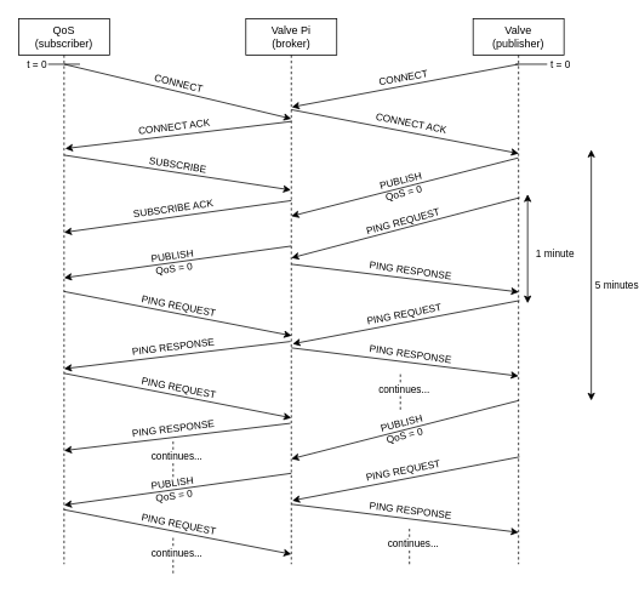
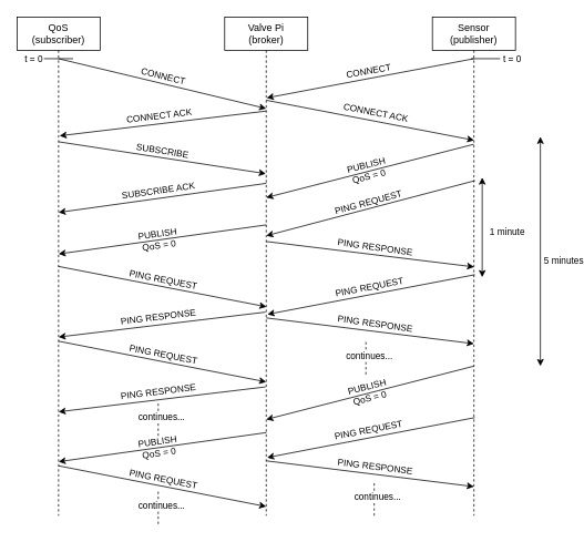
  <mxCell id="0" />
  <mxCell id="1" parent="0" />
  <mxCell id="2" value="Valve Pi&lt;div&gt;(broker)&lt;/div&gt;" style="shape=umlLifeline;perimeter=lifelinePerimeter;whiteSpace=wrap;html=1;container=1;dropTarget=0;collapsible=0;recursiveResize=0;outlineConnect=0;portConstraint=eastwest;newEdgeStyle={&quot;curved&quot;:0,&quot;rounded&quot;:0};" parent="1" vertex="1"><mxGeometry x="270" y="20" width="100" height="600" as="geometry" /></mxCell>
- <mxCell id="3" value="Valve&lt;div&gt;(publisher)&lt;/div&gt;" style="shape=umlLifeline;perimeter=lifelinePerimeter;whiteSpace=wrap;html=1;container=1;dropTarget=0;collapsible=0;recursiveResize=0;outlineConnect=0;portConstraint=eastwest;newEdgeStyle={&quot;curved&quot;:0,&quot;rounded&quot;:0};" parent="1" vertex="1"><mxGeometry x="520" y="20" width="100" height="600" as="geometry" /></mxCell>
+ <mxCell id="3" value="Sensor&lt;div&gt;(publisher)&lt;/div&gt;" style="shape=umlLifeline;perimeter=lifelinePerimeter;whiteSpace=wrap;html=1;container=1;dropTarget=0;collapsible=0;recursiveResize=0;outlineConnect=0;portConstraint=eastwest;newEdgeStyle={&quot;curved&quot;:0,&quot;rounded&quot;:0};" parent="1" vertex="1"><mxGeometry x="520" y="20" width="100" height="600" as="geometry" /></mxCell>
  <mxCell id="4" value="" style="endArrow=classic;html=1;rounded=0;exitX=0.5;exitY=0.139;exitDx=0;exitDy=0;exitPerimeter=0;entryX=0.503;entryY=0.247;entryDx=0;entryDy=0;entryPerimeter=0;" parent="1" target="3" edge="1"><mxGeometry width="50" height="50" relative="1" as="geometry"><mxPoint x="320" y="120" as="sourcePoint" /><mxPoint x="583" y="162.48" as="targetPoint" /></mxGeometry></mxCell>
  <mxCell id="5" value="CONNECT ACK" style="edgeLabel;html=1;align=center;verticalAlign=middle;resizable=0;points=[];rotation=11;labelBackgroundColor=none;" parent="4" vertex="1" connectable="0"><mxGeometry x="-0.124" y="2" relative="1" as="geometry"><mxPoint x="21" y="-5" as="offset" /></mxGeometry></mxCell>
  <mxCell id="6" value="" style="endArrow=classic;html=1;rounded=0;entryX=0.505;entryY=0.416;entryDx=0;entryDy=0;entryPerimeter=0;" parent="1" edge="1"><mxGeometry width="50" height="50" relative="1" as="geometry"><mxPoint x="570" y="70" as="sourcePoint" /><mxPoint x="320.5" y="117.16" as="targetPoint" /></mxGeometry></mxCell>
  <mxCell id="7" value="CONNECT" style="edgeLabel;html=1;align=center;verticalAlign=middle;resizable=0;points=[];labelBackgroundColor=none;rotation=350;" parent="6" vertex="1" connectable="0"><mxGeometry x="0.246" relative="1" as="geometry"><mxPoint x="28" y="-15" as="offset" /></mxGeometry></mxCell>
  <mxCell id="8" value="" style="endArrow=none;dashed=1;html=1;rounded=0;" parent="1" edge="1"><mxGeometry width="50" height="50" relative="1" as="geometry"><mxPoint x="440" y="450" as="sourcePoint" /><mxPoint x="440" y="410" as="targetPoint" /></mxGeometry></mxCell>
  <mxCell id="9" value="continues..." style="edgeLabel;html=1;align=center;verticalAlign=middle;resizable=0;points=[];" parent="8" vertex="1" connectable="0"><mxGeometry x="0.192" y="-1" relative="1" as="geometry"><mxPoint x="2" y="1" as="offset" /></mxGeometry></mxCell>
  <mxCell id="10" value="" style="endArrow=classic;startArrow=classic;html=1;rounded=0;" parent="1" edge="1"><mxGeometry width="50" height="50" relative="1" as="geometry"><mxPoint x="580" y="333" as="sourcePoint" /><mxPoint x="580" y="213" as="targetPoint" /></mxGeometry></mxCell>
  <mxCell id="11" value="1 minute" style="edgeLabel;html=1;align=center;verticalAlign=middle;resizable=0;points=[];labelBackgroundColor=none;" parent="10" vertex="1" connectable="0"><mxGeometry x="-0.115" relative="1" as="geometry"><mxPoint x="29" y="-2" as="offset" /></mxGeometry></mxCell>
  <mxCell id="12" value="QoS&lt;br&gt;(subscriber)" style="shape=umlLifeline;perimeter=lifelinePerimeter;whiteSpace=wrap;html=1;container=1;dropTarget=0;collapsible=0;recursiveResize=0;outlineConnect=0;portConstraint=eastwest;newEdgeStyle={&quot;curved&quot;:0,&quot;rounded&quot;:0};" vertex="1" parent="1"><mxGeometry x="20" y="20" width="100" height="600" as="geometry" /></mxCell>
  <mxCell id="13" value="" style="endArrow=none;html=1;rounded=0;" edge="1" parent="1"><mxGeometry width="50" height="50" relative="1" as="geometry"><mxPoint x="52.495" y="70" as="sourcePoint" /><mxPoint x="87.5" y="70" as="targetPoint" /></mxGeometry></mxCell>
  <mxCell id="14" value="t = 0" style="edgeLabel;html=1;align=center;verticalAlign=middle;resizable=0;points=[];labelBackgroundColor=none;" vertex="1" connectable="0" parent="13"><mxGeometry x="0.584" y="1" relative="1" as="geometry"><mxPoint x="-41" as="offset" /></mxGeometry></mxCell>
  <mxCell id="15" value="" style="endArrow=none;html=1;rounded=0;" edge="1" parent="1"><mxGeometry width="50" height="50" relative="1" as="geometry"><mxPoint x="566.495" y="70" as="sourcePoint" /><mxPoint x="601.5" y="70" as="targetPoint" /></mxGeometry></mxCell>
  <mxCell id="16" value="t = 0" style="edgeLabel;html=1;align=center;verticalAlign=middle;resizable=0;points=[];labelBackgroundColor=none;" vertex="1" connectable="0" parent="15"><mxGeometry x="0.584" y="1" relative="1" as="geometry"><mxPoint x="21" as="offset" /></mxGeometry></mxCell>
  <mxCell id="17" value="" style="endArrow=classic;html=1;rounded=0;exitX=0.5;exitY=0.139;exitDx=0;exitDy=0;exitPerimeter=0;" edge="1" parent="1"><mxGeometry width="50" height="50" relative="1" as="geometry"><mxPoint x="70" y="70" as="sourcePoint" /><mxPoint x="320" y="130" as="targetPoint" /></mxGeometry></mxCell>
  <mxCell id="18" value="CONNECT" style="edgeLabel;html=1;align=center;verticalAlign=middle;resizable=0;points=[];rotation=14;labelBackgroundColor=none;" vertex="1" connectable="0" parent="17"><mxGeometry x="-0.124" y="2" relative="1" as="geometry"><mxPoint x="15" y="-4" as="offset" /></mxGeometry></mxCell>
  <mxCell id="19" value="" style="endArrow=classic;html=1;rounded=0;exitX=0.496;exitY=0.285;exitDx=0;exitDy=0;exitPerimeter=0;entryX=0.512;entryY=0.238;entryDx=0;entryDy=0;entryPerimeter=0;" edge="1" parent="1" target="12"><mxGeometry width="50" height="50" relative="1" as="geometry"><mxPoint x="320.1" y="133" as="sourcePoint" /><mxPoint x="140" y="170" as="targetPoint" /></mxGeometry></mxCell>
  <mxCell id="20" value="CONNECT ACK" style="edgeLabel;html=1;align=center;verticalAlign=middle;resizable=0;points=[];labelBackgroundColor=none;rotation=353;" vertex="1" connectable="0" parent="19"><mxGeometry x="0.246" relative="1" as="geometry"><mxPoint x="25" y="-13" as="offset" /></mxGeometry></mxCell>
  <mxCell id="21" value="" style="endArrow=classic;html=1;rounded=0;exitX=0.5;exitY=0.139;exitDx=0;exitDy=0;exitPerimeter=0;entryX=0.496;entryY=0.314;entryDx=0;entryDy=0;entryPerimeter=0;" edge="1" parent="1" target="2"><mxGeometry width="50" height="50" relative="1" as="geometry"><mxPoint x="70" y="170" as="sourcePoint" /><mxPoint x="320" y="230" as="targetPoint" /></mxGeometry></mxCell>
  <mxCell id="22" value="SUBSCRIBE" style="edgeLabel;html=1;align=center;verticalAlign=middle;resizable=0;points=[];rotation=9;labelBackgroundColor=none;" vertex="1" connectable="0" parent="21"><mxGeometry x="-0.124" y="2" relative="1" as="geometry"><mxPoint x="15" y="-4" as="offset" /></mxGeometry></mxCell>
  <mxCell id="23" value="" style="endArrow=classic;html=1;rounded=0;exitX=0.496;exitY=0.285;exitDx=0;exitDy=0;exitPerimeter=0;entryX=0.503;entryY=0.412;entryDx=0;entryDy=0;entryPerimeter=0;" edge="1" parent="1"><mxGeometry width="50" height="50" relative="1" as="geometry"><mxPoint x="320.1" y="220" as="sourcePoint" /><mxPoint x="70" y="255" as="targetPoint" /></mxGeometry></mxCell>
  <mxCell id="24" value="SUBSCRIBE ACK" style="edgeLabel;html=1;align=center;verticalAlign=middle;resizable=0;points=[];labelBackgroundColor=none;rotation=352;" vertex="1" connectable="0" parent="23"><mxGeometry x="0.246" relative="1" as="geometry"><mxPoint x="25" y="-13" as="offset" /></mxGeometry></mxCell>
  <mxCell id="25" value="" style="endArrow=classic;html=1;rounded=0;exitX=0.498;exitY=0.255;exitDx=0;exitDy=0;exitPerimeter=0;entryX=0.505;entryY=0.416;entryDx=0;entryDy=0;entryPerimeter=0;" edge="1" parent="1" source="3"><mxGeometry width="50" height="50" relative="1" as="geometry"><mxPoint x="583.1" y="190" as="sourcePoint" /><mxPoint x="320" y="237.16" as="targetPoint" /></mxGeometry></mxCell>
  <mxCell id="26" value="PUBLISH&lt;div&gt;QoS = 0&lt;/div&gt;" style="edgeLabel;html=1;align=center;verticalAlign=middle;resizable=0;points=[];labelBackgroundColor=none;rotation=346;" vertex="1" connectable="0" parent="25"><mxGeometry x="0.246" relative="1" as="geometry"><mxPoint x="28" y="-8" as="offset" /></mxGeometry></mxCell>
  <mxCell id="27" value="" style="endArrow=classic;html=1;rounded=0;exitX=0.496;exitY=0.285;exitDx=0;exitDy=0;exitPerimeter=0;entryX=0.503;entryY=0.412;entryDx=0;entryDy=0;entryPerimeter=0;" edge="1" parent="1"><mxGeometry width="50" height="50" relative="1" as="geometry"><mxPoint x="320.1" y="270" as="sourcePoint" /><mxPoint x="70" y="305" as="targetPoint" /></mxGeometry></mxCell>
  <mxCell id="28" value="PUBLISH&lt;div&gt;QoS = 0&lt;/div&gt;" style="edgeLabel;html=1;align=center;verticalAlign=middle;resizable=0;points=[];labelBackgroundColor=none;rotation=352;" vertex="1" connectable="0" parent="27"><mxGeometry x="0.246" relative="1" as="geometry"><mxPoint x="25" y="-4" as="offset" /></mxGeometry></mxCell>
  <mxCell id="29" value="" style="endArrow=classic;html=1;rounded=0;exitX=0.512;exitY=0.328;exitDx=0;exitDy=0;exitPerimeter=0;entryX=0.505;entryY=0.416;entryDx=0;entryDy=0;entryPerimeter=0;" edge="1" parent="1" source="3"><mxGeometry width="50" height="50" relative="1" as="geometry"><mxPoint x="570" y="226.92" as="sourcePoint" /><mxPoint x="320" y="283.08" as="targetPoint" /></mxGeometry></mxCell>
  <mxCell id="30" value="PING REQUEST" style="edgeLabel;html=1;align=center;verticalAlign=middle;resizable=0;points=[];labelBackgroundColor=none;rotation=345;" vertex="1" connectable="0" parent="29"><mxGeometry x="0.246" relative="1" as="geometry"><mxPoint x="28" y="-15" as="offset" /></mxGeometry></mxCell>
  <mxCell id="31" value="" style="endArrow=classic;html=1;rounded=0;exitX=0.5;exitY=0.139;exitDx=0;exitDy=0;exitPerimeter=0;entryX=0.503;entryY=0.501;entryDx=0;entryDy=0;entryPerimeter=0;" edge="1" parent="1" target="3"><mxGeometry width="50" height="50" relative="1" as="geometry"><mxPoint x="320" y="290" as="sourcePoint" /><mxPoint x="571" y="345" as="targetPoint" /></mxGeometry></mxCell>
  <mxCell id="32" value="PING RESPONSE" style="edgeLabel;html=1;align=center;verticalAlign=middle;resizable=0;points=[];rotation=8;labelBackgroundColor=none;" vertex="1" connectable="0" parent="31"><mxGeometry x="-0.124" y="2" relative="1" as="geometry"><mxPoint x="21" y="-5" as="offset" /></mxGeometry></mxCell>
  <mxCell id="33" value="" style="endArrow=classic;html=1;rounded=0;exitX=0.512;exitY=0.328;exitDx=0;exitDy=0;exitPerimeter=0;entryX=0.514;entryY=0.596;entryDx=0;entryDy=0;entryPerimeter=0;" edge="1" parent="1" target="2"><mxGeometry width="50" height="50" relative="1" as="geometry"><mxPoint x="571" y="330" as="sourcePoint" /><mxPoint x="320" y="396.08" as="targetPoint" /></mxGeometry></mxCell>
  <mxCell id="34" value="PING REQUEST" style="edgeLabel;html=1;align=center;verticalAlign=middle;resizable=0;points=[];labelBackgroundColor=none;rotation=349;" vertex="1" connectable="0" parent="33"><mxGeometry x="0.246" relative="1" as="geometry"><mxPoint x="28" y="-15" as="offset" /></mxGeometry></mxCell>
  <mxCell id="35" value="" style="endArrow=classic;html=1;rounded=0;exitX=0.5;exitY=0.139;exitDx=0;exitDy=0;exitPerimeter=0;entryX=0.503;entryY=0.501;entryDx=0;entryDy=0;entryPerimeter=0;" edge="1" parent="1"><mxGeometry width="50" height="50" relative="1" as="geometry"><mxPoint x="320" y="382" as="sourcePoint" /><mxPoint x="570" y="413" as="targetPoint" /></mxGeometry></mxCell>
  <mxCell id="36" value="PING RESPONSE" style="edgeLabel;html=1;align=center;verticalAlign=middle;resizable=0;points=[];rotation=8;labelBackgroundColor=none;" vertex="1" connectable="0" parent="35"><mxGeometry x="-0.124" y="2" relative="1" as="geometry"><mxPoint x="21" y="-5" as="offset" /></mxGeometry></mxCell>
  <mxCell id="37" value="" style="endArrow=classic;html=1;rounded=0;exitX=0.498;exitY=0.255;exitDx=0;exitDy=0;exitPerimeter=0;entryX=0.505;entryY=0.416;entryDx=0;entryDy=0;entryPerimeter=0;" edge="1" parent="1"><mxGeometry width="50" height="50" relative="1" as="geometry"><mxPoint x="570" y="440" as="sourcePoint" /><mxPoint x="320" y="504.16" as="targetPoint" /></mxGeometry></mxCell>
  <mxCell id="38" value="PUBLISH&lt;div&gt;QoS = 0&lt;/div&gt;" style="edgeLabel;html=1;align=center;verticalAlign=middle;resizable=0;points=[];labelBackgroundColor=none;rotation=346;" vertex="1" connectable="0" parent="37"><mxGeometry x="0.246" relative="1" as="geometry"><mxPoint x="28" y="-8" as="offset" /></mxGeometry></mxCell>
  <mxCell id="39" value="" style="endArrow=classic;html=1;rounded=0;exitX=0.512;exitY=0.328;exitDx=0;exitDy=0;exitPerimeter=0;entryX=0.514;entryY=0.596;entryDx=0;entryDy=0;entryPerimeter=0;" edge="1" parent="1"><mxGeometry width="50" height="50" relative="1" as="geometry"><mxPoint x="571" y="502" as="sourcePoint" /><mxPoint x="321" y="550" as="targetPoint" /></mxGeometry></mxCell>
  <mxCell id="40" value="PING REQUEST" style="edgeLabel;html=1;align=center;verticalAlign=middle;resizable=0;points=[];labelBackgroundColor=none;rotation=349;" vertex="1" connectable="0" parent="39"><mxGeometry x="0.246" relative="1" as="geometry"><mxPoint x="28" y="-15" as="offset" /></mxGeometry></mxCell>
  <mxCell id="41" value="" style="endArrow=classic;html=1;rounded=0;exitX=0.5;exitY=0.139;exitDx=0;exitDy=0;exitPerimeter=0;entryX=0.503;entryY=0.501;entryDx=0;entryDy=0;entryPerimeter=0;" edge="1" parent="1"><mxGeometry width="50" height="50" relative="1" as="geometry"><mxPoint x="320" y="554" as="sourcePoint" /><mxPoint x="570" y="585" as="targetPoint" /></mxGeometry></mxCell>
  <mxCell id="42" value="PING RESPONSE" style="edgeLabel;html=1;align=center;verticalAlign=middle;resizable=0;points=[];rotation=7;labelBackgroundColor=none;" vertex="1" connectable="0" parent="41"><mxGeometry x="-0.124" y="2" relative="1" as="geometry"><mxPoint x="21" y="-5" as="offset" /></mxGeometry></mxCell>
  <mxCell id="43" value="" style="endArrow=none;dashed=1;html=1;rounded=0;" edge="1" parent="1"><mxGeometry width="50" height="50" relative="1" as="geometry"><mxPoint x="450" y="620" as="sourcePoint" /><mxPoint x="450" y="580" as="targetPoint" /></mxGeometry></mxCell>
  <mxCell id="44" value="continues..." style="edgeLabel;html=1;align=center;verticalAlign=middle;resizable=0;points=[];" vertex="1" connectable="0" parent="43"><mxGeometry x="0.192" y="-1" relative="1" as="geometry"><mxPoint x="2" y="1" as="offset" /></mxGeometry></mxCell>
  <mxCell id="45" value="" style="endArrow=classic;html=1;rounded=0;exitX=0.5;exitY=0.139;exitDx=0;exitDy=0;exitPerimeter=0;entryX=0.503;entryY=0.581;entryDx=0;entryDy=0;entryPerimeter=0;" edge="1" parent="1" target="2"><mxGeometry width="50" height="50" relative="1" as="geometry"><mxPoint x="70" y="320" as="sourcePoint" /><mxPoint x="320" y="380" as="targetPoint" /></mxGeometry></mxCell>
  <mxCell id="46" value="PING REQUEST" style="edgeLabel;html=1;align=center;verticalAlign=middle;resizable=0;points=[];rotation=11;labelBackgroundColor=none;" vertex="1" connectable="0" parent="45"><mxGeometry x="-0.124" y="2" relative="1" as="geometry"><mxPoint x="15" y="-4" as="offset" /></mxGeometry></mxCell>
  <mxCell id="47" value="" style="endArrow=classic;html=1;rounded=0;exitX=0.496;exitY=0.285;exitDx=0;exitDy=0;exitPerimeter=0;entryX=0.512;entryY=0.238;entryDx=0;entryDy=0;entryPerimeter=0;" edge="1" parent="1"><mxGeometry width="50" height="50" relative="1" as="geometry"><mxPoint x="319.1" y="375" as="sourcePoint" /><mxPoint x="70" y="405" as="targetPoint" /></mxGeometry></mxCell>
  <mxCell id="48" value="PING RESPONSE" style="edgeLabel;html=1;align=center;verticalAlign=middle;resizable=0;points=[];labelBackgroundColor=none;rotation=353;" vertex="1" connectable="0" parent="47"><mxGeometry x="0.246" relative="1" as="geometry"><mxPoint x="25" y="-13" as="offset" /></mxGeometry></mxCell>
  <mxCell id="49" value="" style="endArrow=classic;html=1;rounded=0;exitX=0.5;exitY=0.139;exitDx=0;exitDy=0;exitPerimeter=0;entryX=0.503;entryY=0.581;entryDx=0;entryDy=0;entryPerimeter=0;" edge="1" parent="1"><mxGeometry width="50" height="50" relative="1" as="geometry"><mxPoint x="70" y="410" as="sourcePoint" /><mxPoint x="320" y="459" as="targetPoint" /></mxGeometry></mxCell>
  <mxCell id="50" value="PING REQUEST" style="edgeLabel;html=1;align=center;verticalAlign=middle;resizable=0;points=[];rotation=11;labelBackgroundColor=none;" vertex="1" connectable="0" parent="49"><mxGeometry x="-0.124" y="2" relative="1" as="geometry"><mxPoint x="15" y="-4" as="offset" /></mxGeometry></mxCell>
  <mxCell id="51" value="" style="endArrow=classic;html=1;rounded=0;exitX=0.496;exitY=0.285;exitDx=0;exitDy=0;exitPerimeter=0;entryX=0.512;entryY=0.238;entryDx=0;entryDy=0;entryPerimeter=0;" edge="1" parent="1"><mxGeometry width="50" height="50" relative="1" as="geometry"><mxPoint x="319.1" y="465" as="sourcePoint" /><mxPoint x="70" y="495" as="targetPoint" /></mxGeometry></mxCell>
  <mxCell id="52" value="PING RESPONSE" style="edgeLabel;html=1;align=center;verticalAlign=middle;resizable=0;points=[];labelBackgroundColor=none;rotation=353;" vertex="1" connectable="0" parent="51"><mxGeometry x="0.246" relative="1" as="geometry"><mxPoint x="25" y="-13" as="offset" /></mxGeometry></mxCell>
  <mxCell id="53" value="" style="endArrow=none;dashed=1;html=1;rounded=0;" edge="1" parent="1"><mxGeometry width="50" height="50" relative="1" as="geometry"><mxPoint x="190" y="524" as="sourcePoint" /><mxPoint x="190" y="484" as="targetPoint" /></mxGeometry></mxCell>
  <mxCell id="54" value="continues..." style="edgeLabel;html=1;align=center;verticalAlign=middle;resizable=0;points=[];" vertex="1" connectable="0" parent="53"><mxGeometry x="0.192" y="-1" relative="1" as="geometry"><mxPoint x="2" y="1" as="offset" /></mxGeometry></mxCell>
  <mxCell id="55" value="" style="endArrow=classic;html=1;rounded=0;exitX=0.496;exitY=0.285;exitDx=0;exitDy=0;exitPerimeter=0;entryX=0.503;entryY=0.412;entryDx=0;entryDy=0;entryPerimeter=0;" edge="1" parent="1"><mxGeometry width="50" height="50" relative="1" as="geometry"><mxPoint x="320.1" y="520" as="sourcePoint" /><mxPoint x="70" y="555" as="targetPoint" /></mxGeometry></mxCell>
  <mxCell id="56" value="PUBLISH&lt;div&gt;QoS = 0&lt;/div&gt;" style="edgeLabel;html=1;align=center;verticalAlign=middle;resizable=0;points=[];labelBackgroundColor=none;rotation=352;" vertex="1" connectable="0" parent="55"><mxGeometry x="0.246" relative="1" as="geometry"><mxPoint x="25" y="-4" as="offset" /></mxGeometry></mxCell>
  <mxCell id="57" value="" style="endArrow=classic;html=1;rounded=0;exitX=0.5;exitY=0.139;exitDx=0;exitDy=0;exitPerimeter=0;entryX=0.503;entryY=0.581;entryDx=0;entryDy=0;entryPerimeter=0;" edge="1" parent="1"><mxGeometry width="50" height="50" relative="1" as="geometry"><mxPoint x="70" y="560" as="sourcePoint" /><mxPoint x="320" y="609" as="targetPoint" /></mxGeometry></mxCell>
  <mxCell id="58" value="PING REQUEST" style="edgeLabel;html=1;align=center;verticalAlign=middle;resizable=0;points=[];rotation=11;labelBackgroundColor=none;" vertex="1" connectable="0" parent="57"><mxGeometry x="-0.124" y="2" relative="1" as="geometry"><mxPoint x="15" y="-4" as="offset" /></mxGeometry></mxCell>
  <mxCell id="59" value="" style="endArrow=none;dashed=1;html=1;rounded=0;" edge="1" parent="1"><mxGeometry width="50" height="50" relative="1" as="geometry"><mxPoint x="190" y="630" as="sourcePoint" /><mxPoint x="190" y="590" as="targetPoint" /></mxGeometry></mxCell>
  <mxCell id="60" value="continues..." style="edgeLabel;html=1;align=center;verticalAlign=middle;resizable=0;points=[];" vertex="1" connectable="0" parent="59"><mxGeometry x="0.192" y="-1" relative="1" as="geometry"><mxPoint x="2" y="1" as="offset" /></mxGeometry></mxCell>
  <mxCell id="61" value="" style="endArrow=classic;startArrow=classic;html=1;rounded=0;" edge="1" parent="1"><mxGeometry width="50" height="50" relative="1" as="geometry"><mxPoint x="650" y="440" as="sourcePoint" /><mxPoint x="650" y="164" as="targetPoint" /></mxGeometry></mxCell>
  <mxCell id="62" value="5 minutes" style="edgeLabel;html=1;align=center;verticalAlign=middle;resizable=0;points=[];labelBackgroundColor=none;" vertex="1" connectable="0" parent="61"><mxGeometry x="-0.115" relative="1" as="geometry"><mxPoint x="27" y="-6" as="offset" /></mxGeometry></mxCell>
